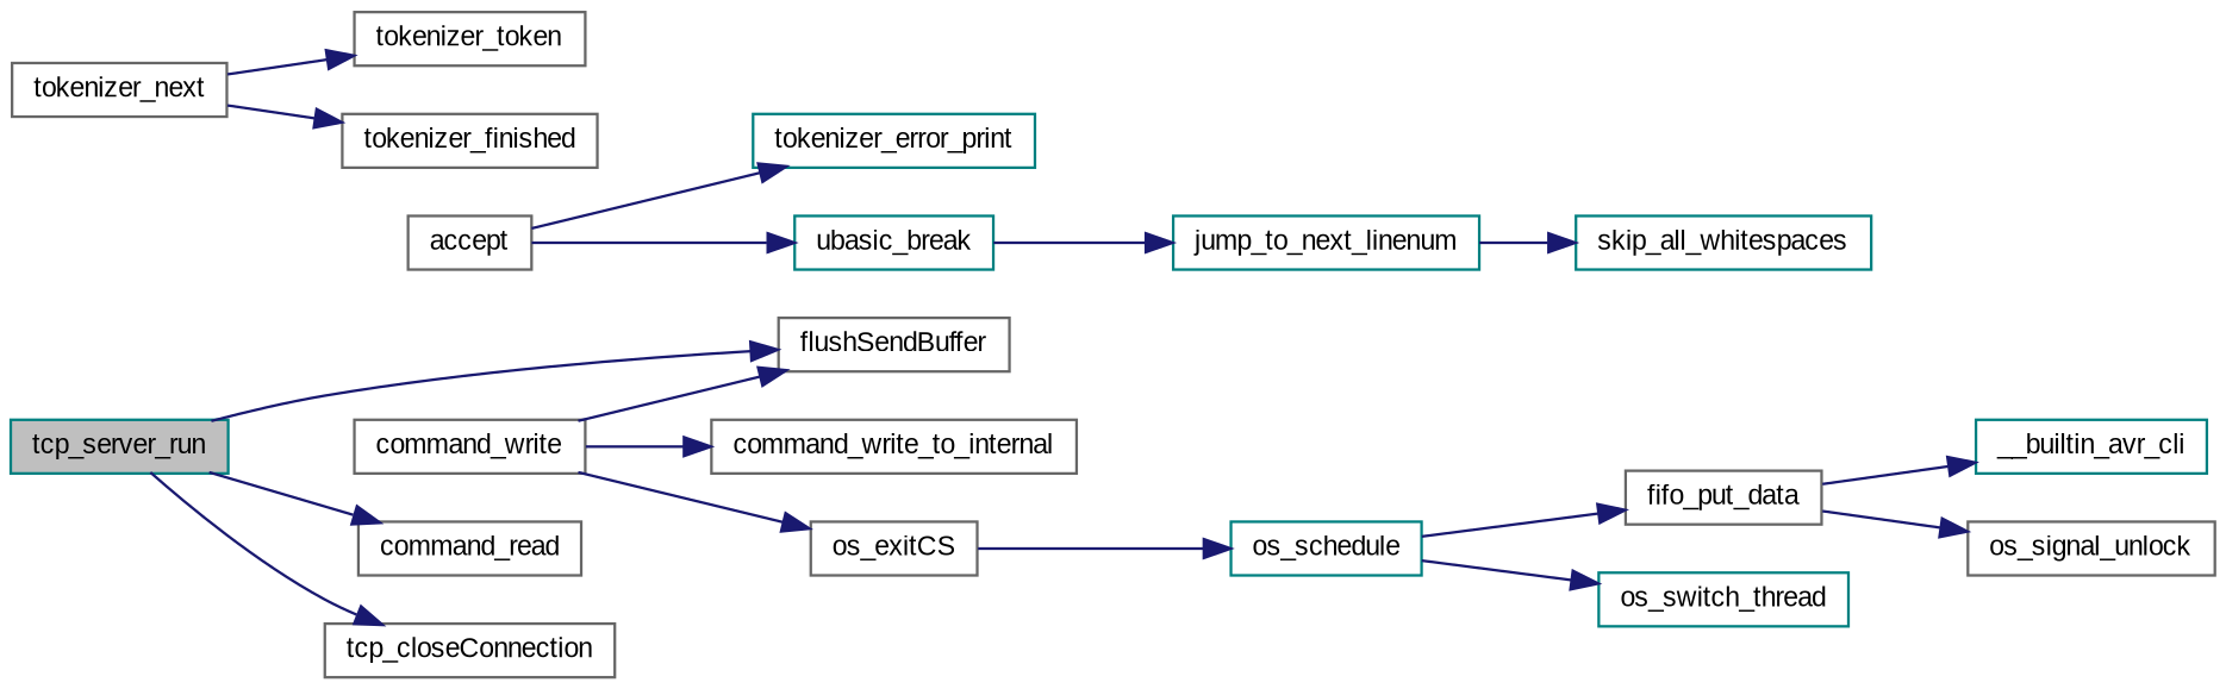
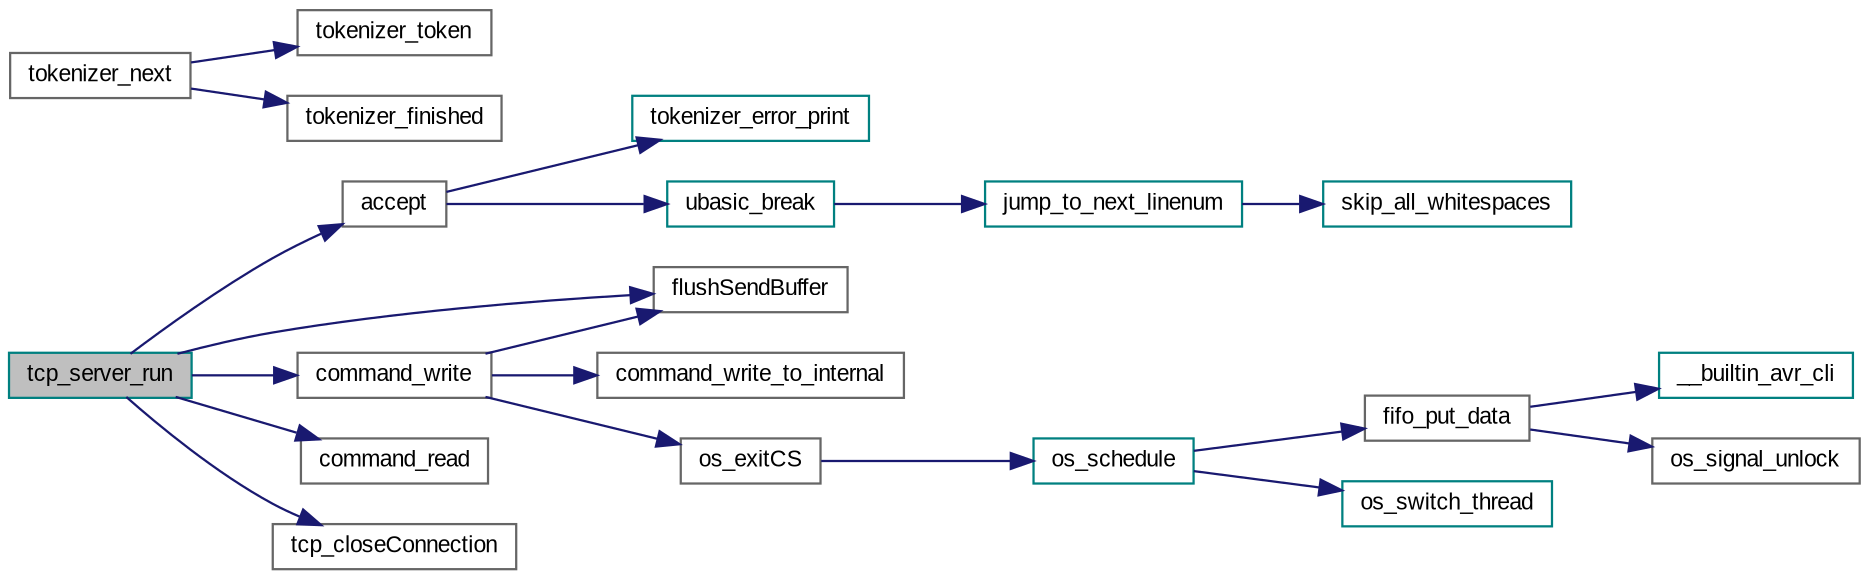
  digraph {
    fontname="Liberation Sans"
    rankdir=LR
    node [color=gray40 fillcolor=white fontname="Liberation Sans" fontsize=10 shape=record style=filled]
    edge [color=midnightblue fontname="Liberation Sans" fontsize=10 labelfontname=Helvetica labelfontsize=10 style=solid]
    n1 [color=teal fillcolor=grey75 fontcolor=black height=0.2 label=tcp_server_run width=0.4]
    n2 [height=0.2 label=accept width=0.4]
    n3 [height=0.2 label=command_write width=0.4]
    n4 [height=0.2 label=flushSendBuffer width=0.4]
    n5 [height=0.2 label=command_read width=0.4]
    n6 [height=0.2 label=tcp_closeConnection width=0.4]
    n7 [color=teal height=0.2 label=tokenizer_error_print width=0.4]
    n8 [color=teal height=0.2 label=ubasic_break width=0.4]
    n9 [height=0.2 label=command_write_to_internal width=0.4]
    n10 [height=0.2 label=os_exitCS width=0.4]
    n11 [height=0.2 label=tokenizer_token width=0.4]
    n12 [color=teal height=0.2 label=jump_to_next_linenum width=0.4]
    n13 [height=0.2 label=tokenizer_next width=0.4]
    n14 [height=0.2 label=tokenizer_finished width=0.4]
    n15 [color=teal height=0.2 label=skip_all_whitespaces width=0.4]
    n16 [color=teal height=0.2 label=os_schedule width=0.4]
    n17 [height=0.2 label=fifo_put_data width=0.4]
    n18 [color=teal height=0.2 label=os_switch_thread width=0.4]
    n19 [color=teal height=0.2 label=__builtin_avr_cli width=0.4]
    n20 [height=0.2 label=os_signal_unlock width=0.4]
+   n1 -> n2
+   n1 -> n3
    n1 -> n4
    n1 -> n5
    n1 -> n6
    n2 -> n7
    n2 -> n8
    n3 -> n4
    n3 -> n9
    n3 -> n10
    n8 -> n12
    n10 -> n16
    n12 -> n15
    n13 -> n11
    n13 -> n14
    n16 -> n17
    n16 -> n18
    n17 -> n19
    n17 -> n20
  }
